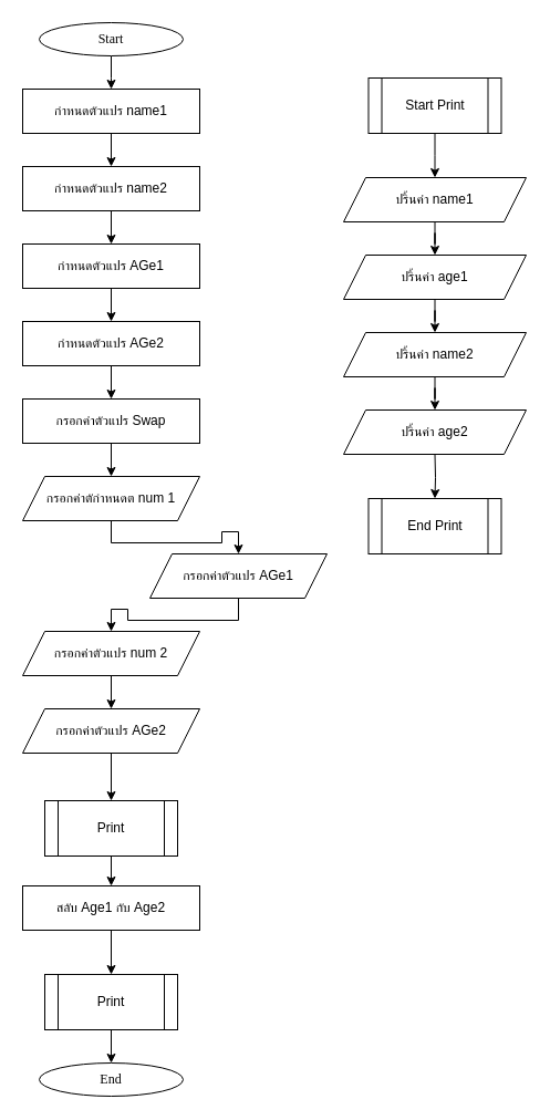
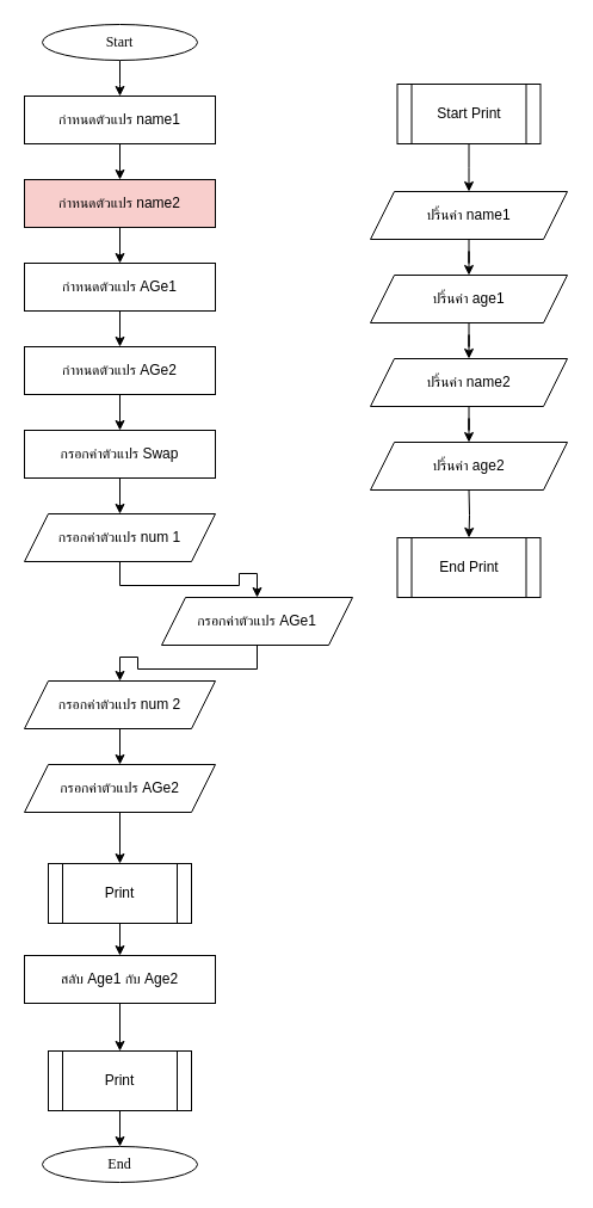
  <mxCell id="0" />
  <mxCell id="1" parent="0" />
  <mxCell id="2" value="" style="edgeStyle=orthogonalEdgeStyle;rounded=0;orthogonalLoop=1;jettySize=auto;html=1;" edge="1" parent="1" source="3"><mxGeometry relative="1" as="geometry"><mxPoint x="100.029" y="80" as="targetPoint" /></mxGeometry></mxCell>
  <mxCell id="3" value="&lt;font data-font-src=&quot;https://fonts.googleapis.com/css?family=Sarabun&quot; face=&quot;Sarabun&quot;&gt;Start&lt;/font&gt;" style="ellipse;whiteSpace=wrap;html=1;" vertex="1" parent="1"><mxGeometry x="35" y="20" width="130" height="30" as="geometry" /></mxCell>
  <mxCell id="4" value="" style="edgeStyle=orthogonalEdgeStyle;rounded=0;orthogonalLoop=1;jettySize=auto;html=1;" edge="1" parent="1" source="5" target="7"><mxGeometry relative="1" as="geometry" /></mxCell>
- <mxCell id="5" value="กำหนดตัวแปร name2" style="rounded=0;whiteSpace=wrap;html=1;" vertex="1" parent="1"><mxGeometry x="20" y="150" width="160" height="40" as="geometry" /></mxCell>
+ <mxCell id="5" value="กำหนดตัวแปร name2" style="rounded=0;whiteSpace=wrap;html=1;fillColor=#f8cecc;" vertex="1" parent="1"><mxGeometry x="20" y="150" width="160" height="40" as="geometry" /></mxCell>
  <mxCell id="6" value="" style="edgeStyle=orthogonalEdgeStyle;rounded=0;orthogonalLoop=1;jettySize=auto;html=1;" edge="1" parent="1" source="7" target="9"><mxGeometry relative="1" as="geometry" /></mxCell>
  <mxCell id="7" value="กำหนดตัวแปร AGe1" style="rounded=0;whiteSpace=wrap;html=1;" vertex="1" parent="1"><mxGeometry x="20" y="220" width="160" height="40" as="geometry" /></mxCell>
  <mxCell id="8" style="edgeStyle=orthogonalEdgeStyle;rounded=0;orthogonalLoop=1;jettySize=auto;html=1;entryX=0.5;entryY=0;entryDx=0;entryDy=0;" edge="1" parent="1" source="9" target="11"><mxGeometry relative="1" as="geometry" /></mxCell>
  <mxCell id="9" value="กำหนดตัวแปร&amp;nbsp;&lt;span style=&quot;color: rgba(0, 0, 0, 0); font-family: monospace; font-size: 0px; text-align: start; text-wrap-mode: nowrap;&quot;&gt;%3CmxGraphModel%3E%3Croot%3E%3CmxCell%20id%3D%220%22%2F%3E%3CmxCell%20id%3D%221%22%20parent%3D%220%22%2F%3E%3CmxCell%20id%3D%222%22%20value%3D%22%22%20style%3D%22edgeStyle%3DorthogonalEdgeStyle%3Brounded%3D0%3BorthogonalLoop%3D1%3BjettySize%3Dauto%3Bhtml%3D1%3B%22%20edge%3D%221%22%20source%3D%223%22%20parent%3D%221%22%3E%3CmxGeometry%20relative%3D%221%22%20as%3D%22geometry%22%3E%3CmxPoint%20x%3D%22-679.971%22%20y%3D%22-950%22%20as%3D%22targetPoint%22%2F%3E%3C%2FmxGeometry%3E%3C%2FmxCell%3E%3CmxCell%20id%3D%223%22%20value%3D%22%26lt%3Bfont%20data-font-src%3D%26quot%3Bhttps%3A%2F%2Ffonts.googleapis.com%2Fcss%3Ffamily%3DSarabun%26quot%3B%20face%3D%26quot%3BSarabun%26quot%3B%26gt%3BStart%26lt%3B%2Ffont%26gt%3B%22%20style%3D%22ellipse%3BwhiteSpace%3Dwrap%3Bhtml%3D1%3B%22%20vertex%3D%221%22%20parent%3D%221%22%3E%3CmxGeometry%20x%3D%22-745.0%22%20y%3D%22-1010%22%20width%3D%22130%22%20height%3D%2230%22%20as%3D%22geometry%22%2F%3E%3C%2FmxCell%3E%3CmxCell%20id%3D%224%22%20value%3D%22%22%20style%3D%22edgeStyle%3DorthogonalEdgeStyle%3Brounded%3D0%3BorthogonalLoop%3D1%3BjettySize%3Dauto%3Bhtml%3D1%3B%22%20edge%3D%221%22%20source%3D%225%22%20target%3D%227%22%20parent%3D%221%22%3E%3CmxGeometry%20relative%3D%221%22%20as%3D%22geometry%22%2F%3E%3C%2FmxCell%3E%3CmxCell%20id%3D%225%22%20value%3D%22%E0%B8%81%E0%B8%B3%E0%B8%AB%E0%B8%99%E0%B8%94%E0%B8%95%E0%B8%B1%E0%B8%A7%E0%B9%81%E0%B8%9B%E0%B8%A3%20num%201%22%20style%3D%22rounded%3D0%3BwhiteSpace%3Dwrap%3Bhtml%3D1%3B%22%20vertex%3D%221%22%20parent%3D%221%22%3E%3CmxGeometry%20x%3D%22-760%22%20y%3D%22-880%22%20width%3D%22160%22%20height%3D%2240%22%20as%3D%22geometry%22%2F%3E%3C%2FmxCell%3E%3CmxCell%20id%3D%226%22%20value%3D%22%22%20style%3D%22edgeStyle%3DorthogonalEdgeStyle%3Brounded%3D0%3BorthogonalLoop%3D1%3BjettySize%3Dauto%3Bhtml%3D1%3B%22%20edge%3D%221%22%20source%3D%227%22%20target%3D%229%22%20parent%3D%221%22%3E%3CmxGeometry%20relative%3D%221%22%20as%3D%22geometry%22%2F%3E%3C%2FmxCell%3E%3CmxCell%20id%3D%227%22%20value%3D%22%E0%B8%81%E0%B8%B3%E0%B8%AB%E0%B8%99%E0%B8%94%E0%B8%95%E0%B8%B1%E0%B8%A7%E0%B9%81%E0%B8%9B%E0%B8%A3%20num%202%22%20style%3D%22rounded%3D0%3BwhiteSpace%3Dwrap%3Bhtml%3D1%3B%22%20vertex%3D%221%22%20parent%3D%221%22%3E%3CmxGeometry%20x%3D%22-760%22%20y%3D%22-810%22%20width%3D%22160%22%20height%3D%2240%22%20as%3D%22geometry%22%2F%3E%3C%2FmxCell%3E%3CmxCell%20id%3D%228%22%20style%3D%22edgeStyle%3DorthogonalEdgeStyle%3Brounded%3D0%3BorthogonalLoop%3D1%3BjettySize%3Dauto%3Bhtml%3D1%3BentryX%3D0.5%3BentryY%3D0%3BentryDx%3D0%3BentryDy%3D0%3B%22%20edge%3D%221%22%20source%3D%229%22%20target%3D%2211%22%20parent%3D%221%22%3E%3CmxGeometry%20relative%3D%221%22%20as%3D%22geometry%22%2F%3E%3C%2FmxCell%3E%3CmxCell%20id%3D%229%22%20value%3D%22%E0%B8%81%E0%B8%B3%E0%B8%AB%E0%B8%99%E0%B8%94%E0%B8%95%E0%B8%B1%E0%B8%A7%E0%B9%81%E0%B8%9B%E0%B8%A3%20num%203%22%20style%3D%22rounded%3D0%3BwhiteSpace%3Dwrap%3Bhtml%3D1%3B%22%20vertex%3D%221%22%20parent%3D%221%22%3E%3CmxGeometry%20x%3D%22-760%22%20y%3D%22-740%22%20width%3D%22160%22%20height%3D%2240%22%20as%3D%22geometry%22%2F%3E%3C%2FmxCell%3E%3CmxCell%20id%3D%2210%22%20value%3D%22%22%20style%3D%22edgeStyle%3DorthogonalEdgeStyle%3Brounded%3D0%3BorthogonalLoop%3D1%3BjettySize%3Dauto%3Bhtml%3D1%3B%22%20edge%3D%221%22%20source%3D%2211%22%20target%3D%2213%22%20parent%3D%221%22%3E%3CmxGeometry%20relative%3D%221%22%20as%3D%22geometry%22%2F%3E%3C%2FmxCell%3E%3CmxCell%20id%3D%2211%22%20value%3D%22%E0%B8%81%E0%B8%A3%E0%B8%AD%E0%B8%81%E0%B8%84%E0%B9%88%E0%B8%B2%E0%B8%95%E0%B8%B1%E0%B8%A7%E0%B9%81%E0%B8%9B%E0%B8%A3%20num%201%22%20style%3D%22rounded%3D0%3BwhiteSpace%3Dwrap%3Bhtml%3D1%3B%22%20vertex%3D%221%22%20parent%3D%221%22%3E%3CmxGeometry%20x%3D%22-760%22%20y%3D%22-670%22%20width%3D%22160%22%20height%3D%2240%22%20as%3D%22geometry%22%2F%3E%3C%2FmxCell%3E%3CmxCell%20id%3D%2212%22%20value%3D%22%22%20style%3D%22edgeStyle%3DorthogonalEdgeStyle%3Brounded%3D0%3BorthogonalLoop%3D1%3BjettySize%3Dauto%3Bhtml%3D1%3B%22%20edge%3D%221%22%20source%3D%2213%22%20target%3D%2215%22%20parent%3D%221%22%3E%3CmxGeometry%20relative%3D%221%22%20as%3D%22geometry%22%2F%3E%3C%2FmxCell%3E%3CmxCell%20id%3D%2213%22%20value%3D%22%E0%B8%81%E0%B8%A3%E0%B8%AD%E0%B8%81%E0%B8%84%E0%B9%88%E0%B8%B2%E0%B8%95%E0%B8%B1%E0%B8%A7%E0%B9%81%E0%B8%9B%E0%B8%A3%20num%202%22%20style%3D%22rounded%3D0%3BwhiteSpace%3Dwrap%3Bhtml%3D1%3B%22%20vertex%3D%221%22%20parent%3D%221%22%3E%3CmxGeometry%20x%3D%22-760%22%20y%3D%22-600%22%20width%3D%22160%22%20height%3D%2240%22%20as%3D%22geometry%22%2F%3E%3C%2FmxCell%3E%3CmxCell%20id%3D%2214%22%20value%3D%22%22%20style%3D%22edgeStyle%3DorthogonalEdgeStyle%3Brounded%3D0%3BorthogonalLoop%3D1%3BjettySize%3Dauto%3Bhtml%3D1%3B%22%20edge%3D%221%22%20source%3D%2215%22%20target%3D%2229%22%20parent%3D%221%22%3E%3CmxGeometry%20relative%3D%221%22%20as%3D%22geometry%22%2F%3E%3C%2FmxCell%3E%3CmxCell%20id%3D%2215%22%20value%3D%22%E0%B8%81%E0%B8%A3%E0%B8%AD%E0%B8%81%E0%B8%84%E0%B9%88%E0%B8%B2%E0%B8%95%E0%B8%B1%E0%B8%A7%E0%B9%81%E0%B8%9B%E0%B8%A3%20num%203%22%20style%3D%22rounded%3D0%3BwhiteSpace%3Dwrap%3Bhtml%3D1%3B%22%20vertex%3D%221%22%20parent%3D%221%22%3E%3CmxGeometry%20x%3D%22-760%22%20y%3D%22-530%22%20width%3D%22160%22%20height%3D%2240%22%20as%3D%22geometry%22%2F%3E%3C%2FmxCell%3E%3CmxCell%20id%3D%2216%22%20value%3D%22%22%20style%3D%22edgeStyle%3DorthogonalEdgeStyle%3Brounded%3D0%3BorthogonalLoop%3D1%3BjettySize%3Dauto%3Bhtml%3D1%3B%22%20edge%3D%221%22%20source%3D%2217%22%20target%3D%2219%22%20parent%3D%221%22%3E%3CmxGeometry%20relative%3D%221%22%20as%3D%22geometry%22%2F%3E%3C%2FmxCell%3E%3CmxCell%20id%3D%2217%22%20value%3D%22Start%20cal%22%20style%3D%22shape%3Dprocess%3BwhiteSpace%3Dwrap%3Bhtml%3D1%3BbackgroundOutline%3D1%3B%22%20vertex%3D%221%22%20parent%3D%221%22%3E%3CmxGeometry%20x%3D%22-210%22%20y%3D%22-940%22%20width%3D%22120%22%20height%3D%2250%22%20as%3D%22geometry%22%2F%3E%3C%2FmxCell%3E%3CmxCell%20id%3D%2218%22%20value%3D%22%22%20style%3D%22edgeStyle%3DorthogonalEdgeStyle%3Brounded%3D0%3BorthogonalLoop%3D1%3BjettySize%3Dauto%3Bhtml%3D1%3B%22%20edge%3D%221%22%20source%3D%2219%22%20target%3D%2221%22%20parent%3D%221%22%3E%3CmxGeometry%20relative%3D%221%22%20as%3D%22geometry%22%2F%3E%3C%2FmxCell%3E%3CmxCell%20id%3D%2219%22%20value%3D%22sum%20%3D%20num1%20%2B%20num2%20%2Bnum3%22%20style%3D%22rounded%3D0%3BwhiteSpace%3Dwrap%3Bhtml%3D1%3B%22%20vertex%3D%221%22%20parent%3D%221%22%3E%3CmxGeometry%20x%3D%22-230%22%20y%3D%22-850%22%20width%3D%22160%22%20height%3D%2240%22%20as%3D%22geometry%22%2F%3E%3C%2FmxCell%3E%3CmxCell%20id%3D%2220%22%20value%3D%22%22%20style%3D%22edgeStyle%3DorthogonalEdgeStyle%3Brounded%3D0%3BorthogonalLoop%3D1%3BjettySize%3Dauto%3Bhtml%3D1%3B%22%20edge%3D%221%22%20source%3D%2221%22%20target%3D%2224%22%20parent%3D%221%22%3E%3CmxGeometry%20relative%3D%221%22%20as%3D%22geometry%22%2F%3E%3C%2FmxCell%3E%3CmxCell%20id%3D%2221%22%20value%3D%22%26lt%3Bfont%20face%3D%26quot%3BConsolas%2C%20Courier%20New%2C%20monospace%26quot%3B%26gt%3B%26lt%3Bspan%20style%3D%26quot%3Bfont-size%3A%2014px%3B%20white-space%3A%20pre%3B%26quot%3B%26gt%3Breturn%20sum%20%26lt%3B%2Fspan%26gt%3B%26lt%3B%2Ffont%26gt%3B%22%20style%3D%22rounded%3D0%3BwhiteSpace%3Dwrap%3Bhtml%3D1%3B%22%20vertex%3D%221%22%20parent%3D%221%22%3E%3CmxGeometry%20x%3D%22-230%22%20y%3D%22-780%22%20width%3D%22160%22%20height%3D%2240%22%20as%3D%22geometry%22%2F%3E%3C%2FmxCell%3E%3CmxCell%20id%3D%2222%22%20style%3D%22edgeStyle%3DorthogonalEdgeStyle%3Brounded%3D0%3BorthogonalLoop%3D1%3BjettySize%3Dauto%3Bhtml%3D1%3BentryX%3D0.5%3BentryY%3D0%3BentryDx%3D0%3BentryDy%3D0%3B%22%20edge%3D%221%22%20source%3D%2223%22%20target%3D%225%22%20parent%3D%221%22%3E%3CmxGeometry%20relative%3D%221%22%20as%3D%22geometry%22%2F%3E%3C%2FmxCell%3E%3CmxCell%20id%3D%2223%22%20value%3D%22%E0%B8%81%E0%B8%B3%E0%B8%AB%E0%B8%99%E0%B8%94%E0%B8%95%E0%B8%B1%E0%B8%A7%E0%B9%81%E0%B8%9B%E0%B8%A3%20Sum%22%20style%3D%22rounded%3D0%3BwhiteSpace%3Dwrap%3Bhtml%3D1%3B%22%20vertex%3D%221%22%20parent%3D%221%22%3E%3CmxGeometry%20x%3D%22-760%22%20y%3D%22-950%22%20width%3D%22160%22%20height%3D%2240%22%20as%3D%22geometry%22%2F%3E%3C%2FmxCell%3E%3CmxCell%20id%3D%2224%22%20value%3D%22End%20cal%22%20style%3D%22shape%3Dprocess%3BwhiteSpace%3Dwrap%3Bhtml%3D1%3BbackgroundOutline%3D1%3B%22%20vertex%3D%221%22%20parent%3D%221%22%3E%3CmxGeometry%20x%3D%22-210%22%20y%3D%22-700%22%20width%3D%22120%22%20height%3D%2250%22%20as%3D%22geometry%22%2F%3E%3C%2FmxCell%3E%3CmxCell%20id%3D%2225%22%20value%3D%22%22%20style%3D%22edgeStyle%3DorthogonalEdgeStyle%3Brounded%3D0%3BorthogonalLoop%3D1%3BjettySize%3Dauto%3Bhtml%3D1%3B%22%20edge%3D%221%22%20source%3D%2226%22%20target%3D%2227%22%20parent%3D%221%22%3E%3CmxGeometry%20relative%3D%221%22%20as%3D%22geometry%22%2F%3E%3C%2FmxCell%3E%3CmxCell%20id%3D%2226%22%20value%3D%22%E0%B8%9B%E0%B8%A3%E0%B8%B4%E0%B9%89%E0%B8%99%20Sum%22%20style%3D%22rounded%3D0%3BwhiteSpace%3Dwrap%3Bhtml%3D1%3Bshape%3Dparallelogram%3Bperimeter%3DparallelogramPerimeter%3BfixedSize%3D1%3B%22%20vertex%3D%221%22%20parent%3D%221%22%3E%3CmxGeometry%20x%3D%22-760%22%20y%3D%22-357%22%20width%3D%22160%22%20height%3D%2240%22%20as%3D%22geometry%22%2F%3E%3C%2FmxCell%3E%3CmxCell%20id%3D%2227%22%20value%3D%22%26lt%3Bfont%20data-font-src%3D%26quot%3Bhttps%3A%2F%2Ffonts.googleapis.com%2Fcss%3Ffamily%3DSarabun%26quot%3B%20face%3D%26quot%3BSarabun%26quot%3B%26gt%3BEnd%26lt%3B%2Ffont%26gt%3B%22%20style%3D%22ellipse%3BwhiteSpace%3Dwrap%3Bhtml%3D1%3B%22%20vertex%3D%221%22%20parent%3D%221%22%3E%3CmxGeometry%20x%3D%22-745.0%22%20y%3D%22-277%22%20width%3D%22130%22%20height%3D%2230%22%20as%3D%22geometry%22%2F%3E%3C%2FmxCell%3E%3CmxCell%20id%3D%2228%22%20value%3D%22%22%20style%3D%22edgeStyle%3DorthogonalEdgeStyle%3Brounded%3D0%3BorthogonalLoop%3D1%3BjettySize%3Dauto%3Bhtml%3D1%3B%22%20edge%3D%221%22%20source%3D%2229%22%20target%3D%2226%22%20parent%3D%221%22%3E%3CmxGeometry%20relative%3D%221%22%20as%3D%22geometry%22%2F%3E%3C%2FmxCell%3E%3CmxCell%20id%3D%2229%22%20value%3D%22cal%22%20style%3D%22shape%3Dprocess%3BwhiteSpace%3Dwrap%3Bhtml%3D1%3BbackgroundOutline%3D1%3B%22%20vertex%3D%221%22%20parent%3D%221%22%3E%3CmxGeometry%20x%3D%22-740%22%20y%3D%22-450%22%20width%3D%22120%22%20height%3D%2250%22%20as%3D%22geometry%22%2F%3E%3C%2FmxCell%3E%3C%2Froot%3E%3C%2FmxGraphModel%3E&amp;nbsp;&lt;/span&gt;AGe2" style="rounded=0;whiteSpace=wrap;html=1;" vertex="1" parent="1"><mxGeometry x="20" y="290" width="160" height="40" as="geometry" /></mxCell>
  <mxCell id="10" value="" style="edgeStyle=orthogonalEdgeStyle;rounded=0;orthogonalLoop=1;jettySize=auto;html=1;" edge="1" parent="1" source="11" target="13"><mxGeometry relative="1" as="geometry" /></mxCell>
  <mxCell id="11" value="กรอกค่าตัวแปร Swap" style="rounded=0;whiteSpace=wrap;html=1;" vertex="1" parent="1"><mxGeometry x="20" y="360" width="160" height="40" as="geometry" /></mxCell>
  <mxCell id="12" value="" style="edgeStyle=orthogonalEdgeStyle;rounded=0;orthogonalLoop=1;jettySize=auto;html=1;" edge="1" parent="1" source="13" target="15"><mxGeometry relative="1" as="geometry" /></mxCell>
- <mxCell id="13" value="กรอกค่าตักำหนดต num 1" style="rounded=0;whiteSpace=wrap;html=1;shape=parallelogram;perimeter=parallelogramPerimeter;fixedSize=1;" vertex="1" parent="1"><mxGeometry x="20" y="430" width="160" height="40" as="geometry" /></mxCell>
+ <mxCell id="13" value="กรอกค่าตัวแปร num 1" style="rounded=0;whiteSpace=wrap;html=1;shape=parallelogram;perimeter=parallelogramPerimeter;fixedSize=1;" vertex="1" parent="1"><mxGeometry x="20" y="430" width="160" height="40" as="geometry" /></mxCell>
  <mxCell id="14" value="" style="edgeStyle=orthogonalEdgeStyle;rounded=0;orthogonalLoop=1;jettySize=auto;html=1;" edge="1" parent="1" source="15" target="26"><mxGeometry relative="1" as="geometry" /></mxCell>
  <mxCell id="15" value="กรอกค่าตัวแปร AGe1" style="rounded=0;whiteSpace=wrap;html=1;shape=parallelogram;perimeter=parallelogramPerimeter;fixedSize=1;" vertex="1" parent="1"><mxGeometry x="135" y="500" width="160" height="40" as="geometry" /></mxCell>
  <mxCell id="16" value="" style="edgeStyle=orthogonalEdgeStyle;rounded=0;orthogonalLoop=1;jettySize=auto;html=1;" edge="1" parent="1" source="17"><mxGeometry relative="1" as="geometry"><mxPoint x="392.5" y="160" as="targetPoint" /></mxGeometry></mxCell>
  <mxCell id="17" value="Start Print" style="shape=process;whiteSpace=wrap;html=1;backgroundOutline=1;" vertex="1" parent="1"><mxGeometry x="332.5" y="70" width="120" height="50" as="geometry" /></mxCell>
  <mxCell id="18" value="" style="edgeStyle=orthogonalEdgeStyle;rounded=0;orthogonalLoop=1;jettySize=auto;html=1;" edge="1" parent="1" target="21"><mxGeometry relative="1" as="geometry"><mxPoint x="392.5" y="410" as="sourcePoint" /></mxGeometry></mxCell>
  <mxCell id="19" style="edgeStyle=orthogonalEdgeStyle;rounded=0;orthogonalLoop=1;jettySize=auto;html=1;entryX=0.5;entryY=0;entryDx=0;entryDy=0;" edge="1" parent="1" source="20" target="5"><mxGeometry relative="1" as="geometry" /></mxCell>
  <mxCell id="20" value="กำหนดตัวแปร name1" style="rounded=0;whiteSpace=wrap;html=1;" vertex="1" parent="1"><mxGeometry x="20" y="80" width="160" height="40" as="geometry" /></mxCell>
  <mxCell id="21" value="End Print" style="shape=process;whiteSpace=wrap;html=1;backgroundOutline=1;" vertex="1" parent="1"><mxGeometry x="332.5" y="450" width="120" height="50" as="geometry" /></mxCell>
  <mxCell id="22" value="&lt;font data-font-src=&quot;https://fonts.googleapis.com/css?family=Sarabun&quot; face=&quot;Sarabun&quot;&gt;End&lt;/font&gt;" style="ellipse;whiteSpace=wrap;html=1;" vertex="1" parent="1"><mxGeometry x="35" y="960" width="130" height="30" as="geometry" /></mxCell>
  <mxCell id="23" value="" style="edgeStyle=orthogonalEdgeStyle;rounded=0;orthogonalLoop=1;jettySize=auto;html=1;" edge="1" source="26" target="25" parent="1"><mxGeometry relative="1" as="geometry" /></mxCell>
  <mxCell id="24" value="" style="edgeStyle=orthogonalEdgeStyle;rounded=0;orthogonalLoop=1;jettySize=auto;html=1;" edge="1" parent="1" source="25" target="35"><mxGeometry relative="1" as="geometry" /></mxCell>
  <mxCell id="25" value="กรอกค่าตัวแปร AGe2" style="rounded=0;whiteSpace=wrap;html=1;shape=parallelogram;perimeter=parallelogramPerimeter;fixedSize=1;" vertex="1" parent="1"><mxGeometry x="20" y="640" width="160" height="40" as="geometry" /></mxCell>
  <mxCell id="26" value="กรอกค่าตัวแปร num 2" style="rounded=0;whiteSpace=wrap;html=1;shape=parallelogram;perimeter=parallelogramPerimeter;fixedSize=1;" vertex="1" parent="1"><mxGeometry x="20" y="570" width="160" height="40" as="geometry" /></mxCell>
  <mxCell id="27" value="" style="edgeStyle=orthogonalEdgeStyle;rounded=0;orthogonalLoop=1;jettySize=auto;html=1;" edge="1" parent="1" source="28" target="32"><mxGeometry relative="1" as="geometry" /></mxCell>
  <mxCell id="28" value="ปริ้นค่า name1" style="shape=parallelogram;perimeter=parallelogramPerimeter;whiteSpace=wrap;html=1;fixedSize=1;" vertex="1" parent="1"><mxGeometry x="310" y="160" width="165" height="40" as="geometry" /></mxCell>
  <mxCell id="29" value="" style="edgeStyle=orthogonalEdgeStyle;rounded=0;orthogonalLoop=1;jettySize=auto;html=1;" edge="1" parent="1" source="30" target="33"><mxGeometry relative="1" as="geometry" /></mxCell>
  <mxCell id="30" value="ปริ้นค่า name2" style="shape=parallelogram;perimeter=parallelogramPerimeter;whiteSpace=wrap;html=1;fixedSize=1;" vertex="1" parent="1"><mxGeometry x="310" y="300" width="165" height="40" as="geometry" /></mxCell>
  <mxCell id="31" value="" style="edgeStyle=orthogonalEdgeStyle;rounded=0;orthogonalLoop=1;jettySize=auto;html=1;" edge="1" parent="1" source="32" target="30"><mxGeometry relative="1" as="geometry" /></mxCell>
  <mxCell id="32" value="ปริ้นค่า age1" style="shape=parallelogram;perimeter=parallelogramPerimeter;whiteSpace=wrap;html=1;fixedSize=1;" vertex="1" parent="1"><mxGeometry x="310" y="230" width="165" height="40" as="geometry" /></mxCell>
  <mxCell id="33" value="ปริ้นค่า age2" style="shape=parallelogram;perimeter=parallelogramPerimeter;whiteSpace=wrap;html=1;fixedSize=1;" vertex="1" parent="1"><mxGeometry x="310" y="370" width="165" height="40" as="geometry" /></mxCell>
  <mxCell id="34" value="" style="edgeStyle=orthogonalEdgeStyle;rounded=0;orthogonalLoop=1;jettySize=auto;html=1;" edge="1" parent="1" source="35" target="37"><mxGeometry relative="1" as="geometry" /></mxCell>
  <mxCell id="35" value="Print" style="shape=process;whiteSpace=wrap;html=1;backgroundOutline=1;" vertex="1" parent="1"><mxGeometry x="40" y="723" width="120" height="50" as="geometry" /></mxCell>
  <mxCell id="36" value="" style="edgeStyle=orthogonalEdgeStyle;rounded=0;orthogonalLoop=1;jettySize=auto;html=1;" edge="1" parent="1" source="37" target="39"><mxGeometry relative="1" as="geometry" /></mxCell>
  <mxCell id="37" value="สลับ Age1 กับ Age2" style="rounded=0;whiteSpace=wrap;html=1;" vertex="1" parent="1"><mxGeometry x="20" y="800" width="160" height="40" as="geometry" /></mxCell>
  <mxCell id="38" value="" style="edgeStyle=orthogonalEdgeStyle;rounded=0;orthogonalLoop=1;jettySize=auto;html=1;" edge="1" parent="1" source="39" target="22"><mxGeometry relative="1" as="geometry" /></mxCell>
  <mxCell id="39" value="Print" style="shape=process;whiteSpace=wrap;html=1;backgroundOutline=1;" vertex="1" parent="1"><mxGeometry x="40" y="880" width="120" height="50" as="geometry" /></mxCell>
